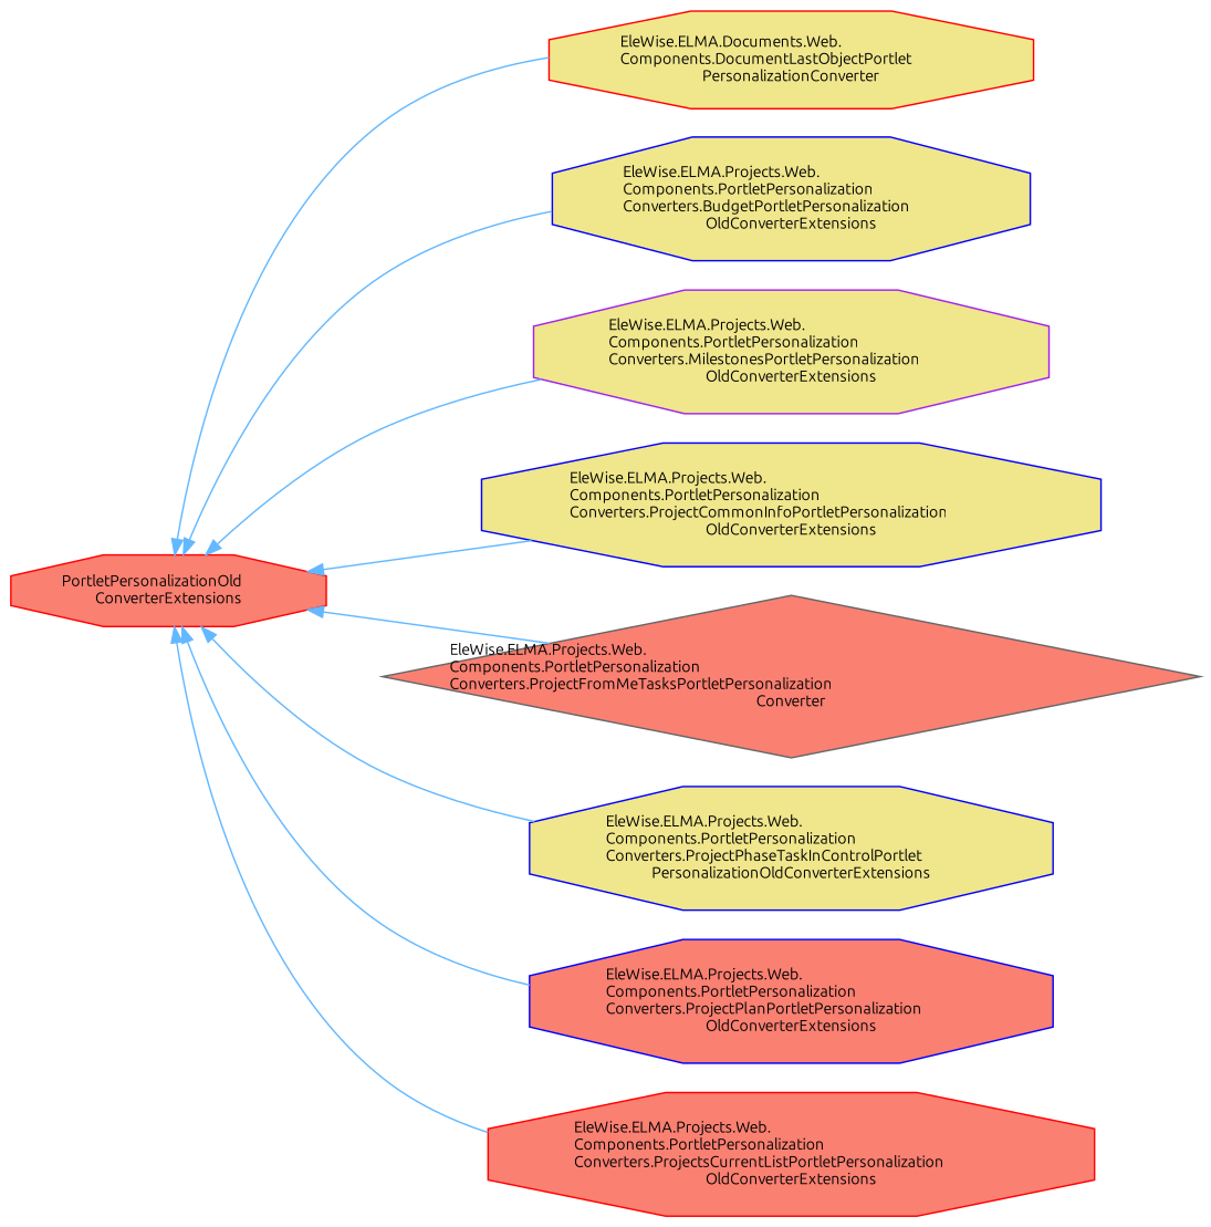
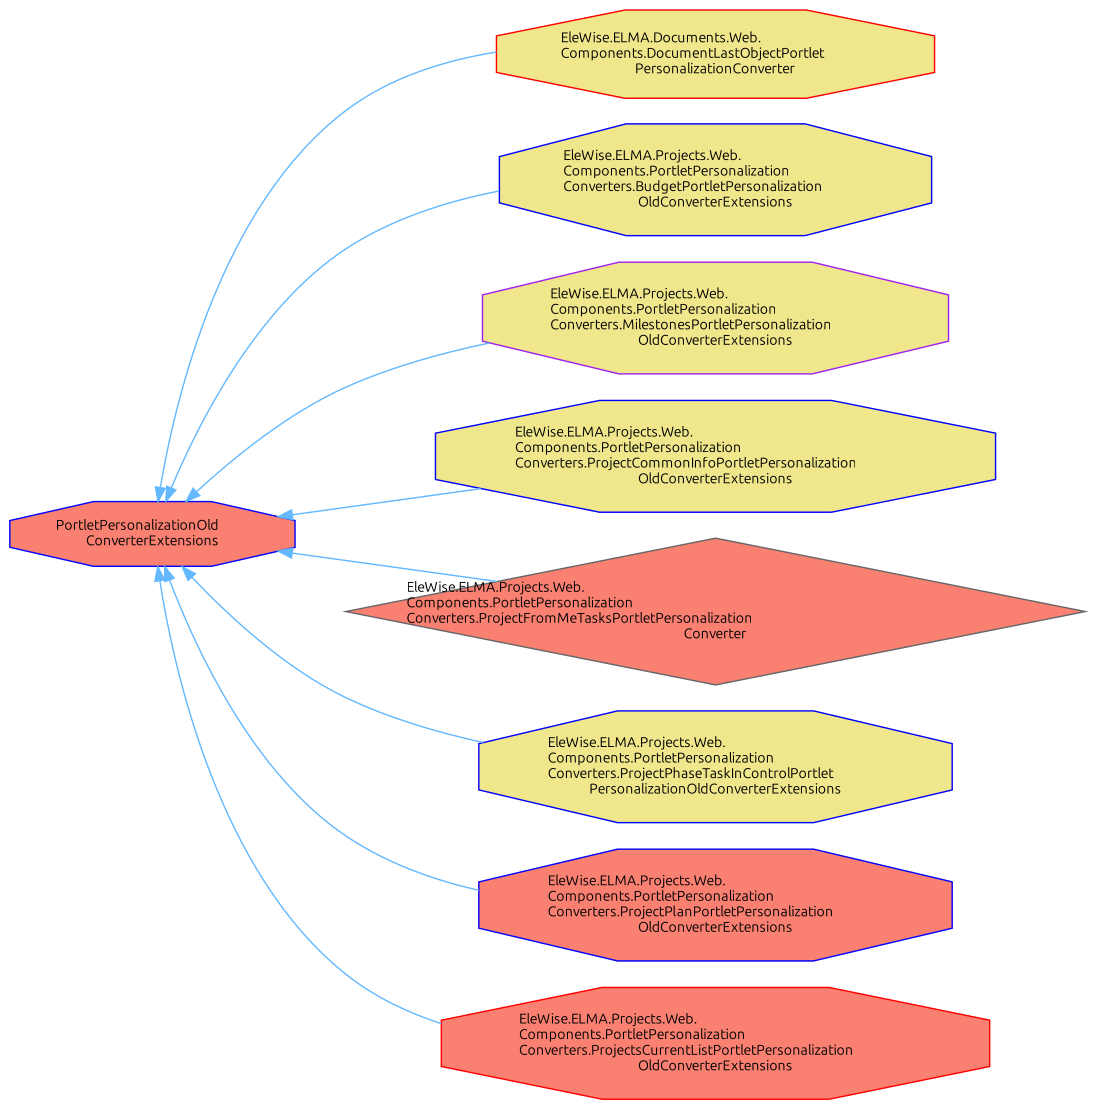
  digraph {
    rankdir=LR
    fontname=Ubuntu
    node [color=blue fillcolor=khaki fontname=Ubuntu fontsize=10 shape=octagon style=filled]
    edge [color=steelblue1 dir=back fontname=Ubuntu fontsize=10 labelfontname=Helvetica labelfontsize=10 style=solid]
-   n1 [color=red fillcolor=salmon height=0.2 label="PortletPersonalizationOld\lConverterExtensions" width=0.4]
+   n1 [fillcolor=salmon height=0.2 label="PortletPersonalizationOld\lConverterExtensions" width=0.4]
    n2 [color=red height=0.2 label="EleWise.ELMA.Documents.Web.\lComponents.DocumentLastObjectPortlet\lPersonalizationConverter" width=0.4]
    n3 [height=0.2 label="EleWise.ELMA.Projects.Web.\lComponents.PortletPersonalization\lConverters.BudgetPortletPersonalization\lOldConverterExtensions" width=0.4]
    n4 [color=purple height=0.2 label="EleWise.ELMA.Projects.Web.\lComponents.PortletPersonalization\lConverters.MilestonesPortletPersonalization\lOldConverterExtensions" width=0.4]
    n5 [height=0.2 label="EleWise.ELMA.Projects.Web.\lComponents.PortletPersonalization\lConverters.ProjectCommonInfoPortletPersonalization\lOldConverterExtensions" width=0.4]
    n6 [color=gray40 fillcolor=salmon height=0.2 label="EleWise.ELMA.Projects.Web.\lComponents.PortletPersonalization\lConverters.ProjectFromMeTasksPortletPersonalization\lConverter" shape=diamond width=0.4]
    n7 [height=0.2 label="EleWise.ELMA.Projects.Web.\lComponents.PortletPersonalization\lConverters.ProjectPhaseTaskInControlPortlet\lPersonalizationOldConverterExtensions" width=0.4]
    n8 [fillcolor=salmon height=0.2 label="EleWise.ELMA.Projects.Web.\lComponents.PortletPersonalization\lConverters.ProjectPlanPortletPersonalization\lOldConverterExtensions" width=0.4]
    n9 [color=red fillcolor=salmon height=0.2 label="EleWise.ELMA.Projects.Web.\lComponents.PortletPersonalization\lConverters.ProjectsCurrentListPortletPersonalization\lOldConverterExtensions" width=0.4]
    n1 -> n2
    n1 -> n3
    n1 -> n4
    n1 -> n5
    n1 -> n6
    n1 -> n7
    n1 -> n8
    n1 -> n9
  }
